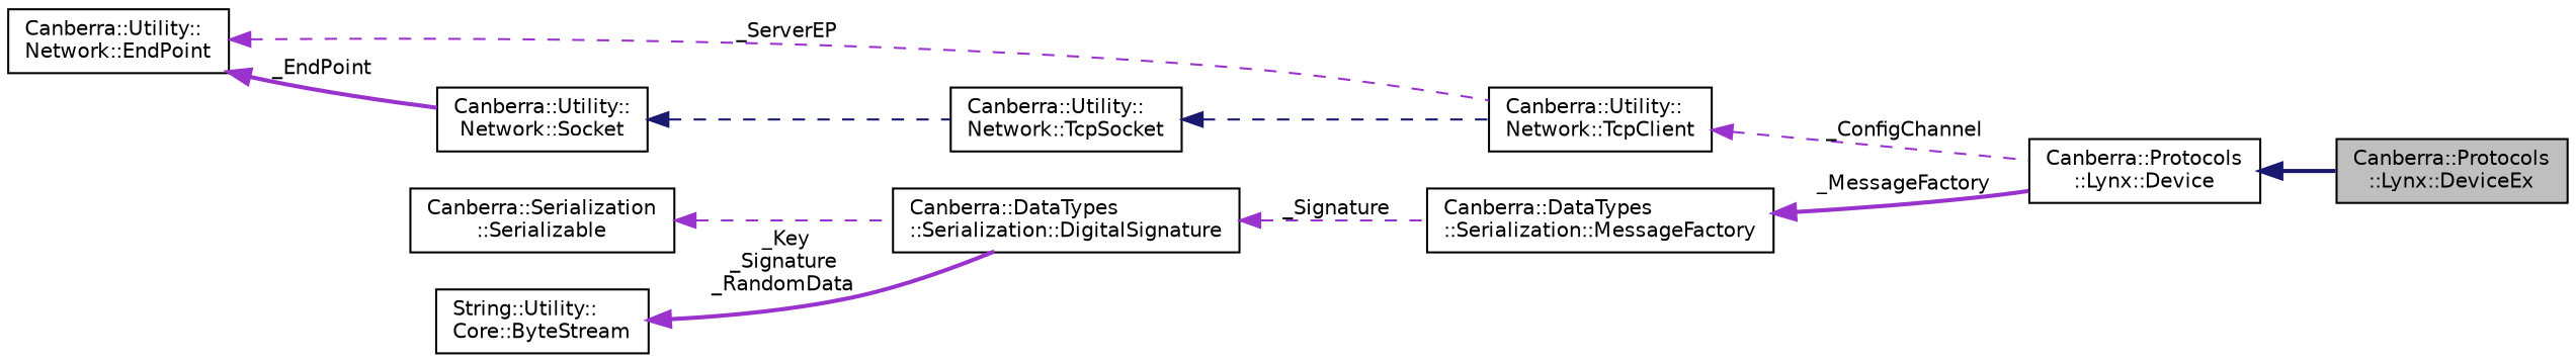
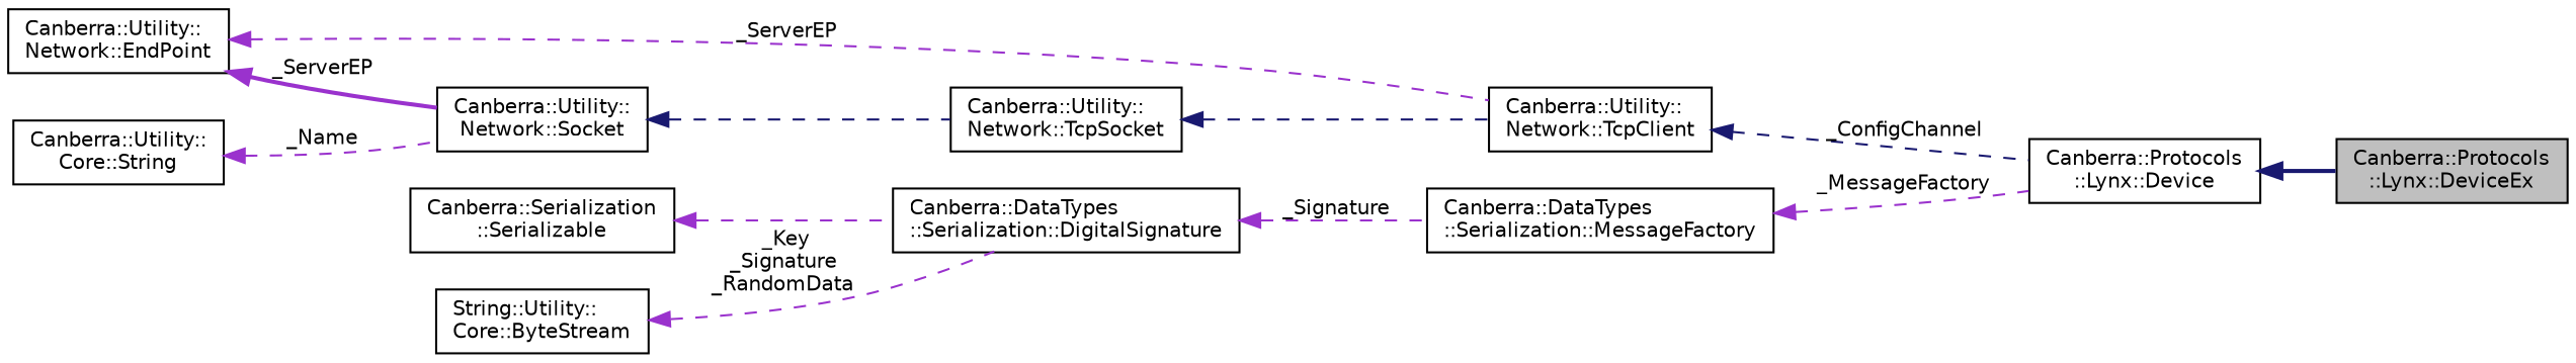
  digraph {
    rankdir=LR
    node [color=black fillcolor=white fontname=Helvetica fontsize=10 shape=record style=filled]
    edge [color=darkorchid3 dir=back fontname=Helvetica fontsize=10 labelfontname=Helvetica labelfontsize=10 style=dashed]
    n1 [fillcolor=grey75 fontcolor=black height=0.2 label="Canberra::Protocols\l::Lynx::DeviceEx" width=0.4]
    n2 [height=0.2 label="Canberra::Protocols\l::Lynx::Device" width=0.4]
    n3 [height=0.2 label="Canberra::Utility::\lNetwork::TcpClient" width=0.4]
    n4 [height=0.2 label="Canberra::Utility::\lNetwork::TcpSocket" width=0.4]
    n5 [height=0.2 label="Canberra::Utility::\lNetwork::Socket" width=0.4]
    n6 [height=0.2 label="Canberra::Utility::\lNetwork::EndPoint" width=0.4]
+   n7 [height=0.2 label="Canberra::Utility::\lCore::String" width=0.4]
    n8 [height=0.2 label="Canberra::DataTypes\l::Serialization::MessageFactory" width=0.4]
    n9 [height=0.2 label="Canberra::DataTypes\l::Serialization::DigitalSignature" width=0.4]
    n10 [height=0.2 label="Canberra::Serialization\l::Serializable" width=0.4]
    n11 [height=0.2 label="String::Utility::\lCore::ByteStream" width=0.4]
    n2 -> n1 [color=midnightblue style=bold]
-   n3 -> n2 [label=" _ConfigChannel"]
+   n3 -> n2 [color=midnightblue label=" _ConfigChannel"]
    n4 -> n3 [color=midnightblue]
    n5 -> n4 [color=midnightblue]
    n6 -> n3 [label=" _ServerEP"]
-   n6 -> n5 [label=" _EndPoint" style=bold]
-   n8 -> n2 [label=" _MessageFactory" style=bold]
+   n6 -> n5 [label=" _ServerEP" style=bold]
+   n7 -> n5 [label=" _Name"]
+   n8 -> n2 [label=" _MessageFactory"]
    n9 -> n8 [label=" _Signature"]
    n10 -> n9
-   n11 -> n9 [label=" _Key\n_Signature\n_RandomData" style=bold]
+   n11 -> n9 [label=" _Key\n_Signature\n_RandomData"]
  }
